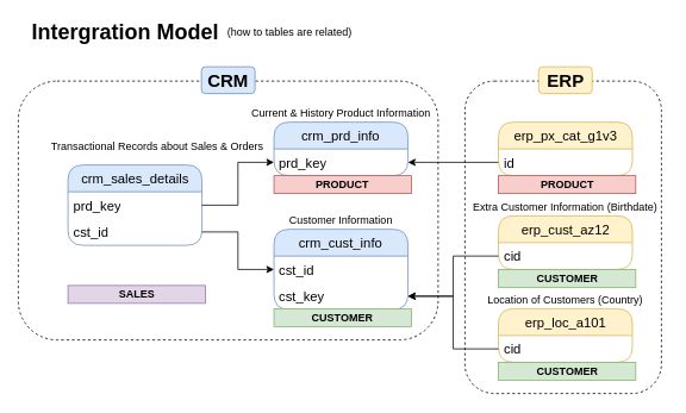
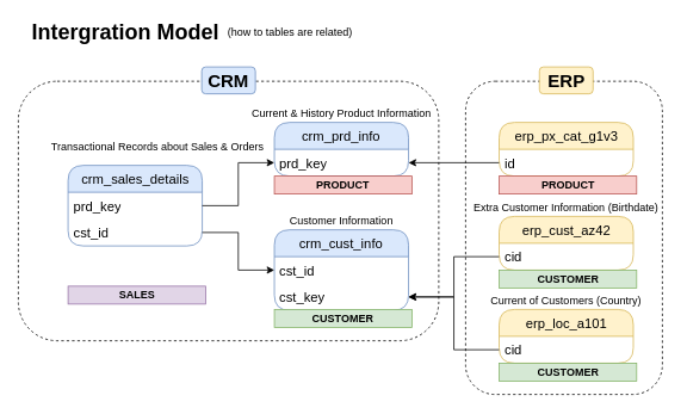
  <mxCell id="0" />
  <mxCell id="1" parent="0" />
  <mxCell id="2" value="" style="rounded=1;whiteSpace=wrap;html=1;fillColor=none;dashed=1;" parent="1" vertex="1"><mxGeometry x="520" y="90" width="220" height="350" as="geometry" /></mxCell>
  <mxCell id="3" value="&lt;span style=&quot;font-size: 24px;&quot;&gt;&lt;b&gt;Intergration Model&lt;/b&gt;&lt;/span&gt;" style="text;html=1;align=center;verticalAlign=middle;whiteSpace=wrap;rounded=0;" parent="1" vertex="1"><mxGeometry x="20" y="20" width="240" height="30" as="geometry" /></mxCell>
  <mxCell id="4" value="(how to tables are related)" style="text;html=1;align=center;verticalAlign=middle;whiteSpace=wrap;rounded=0;" parent="1" vertex="1"><mxGeometry x="249" y="20" width="150" height="30" as="geometry" /></mxCell>
  <mxCell id="5" value="crm_cust_info" style="swimlane;fontStyle=0;childLayout=stackLayout;horizontal=1;startSize=30;horizontalStack=0;resizeParent=1;resizeParentMax=0;resizeLast=0;collapsible=1;marginBottom=0;whiteSpace=wrap;html=1;fillColor=#dae8fc;strokeColor=#6c8ebf;rounded=1;arcSize=19;fontSize=15;" parent="1" vertex="1"><mxGeometry x="306.24" y="256" width="150" height="90" as="geometry"><mxRectangle x="50" y="80" width="60" height="30" as="alternateBounds" /></mxGeometry></mxCell>
  <mxCell id="6" value="cst_id" style="text;align=left;verticalAlign=middle;spacingLeft=4;spacingRight=4;overflow=hidden;points=[[0,0.5],[1,0.5]];portConstraint=eastwest;rotatable=0;whiteSpace=wrap;html=1;rounded=1;fontSize=15;" parent="5" vertex="1"><mxGeometry y="30" width="150" height="30" as="geometry" /></mxCell>
  <mxCell id="7" value="cst_key" style="text;align=left;verticalAlign=middle;spacingLeft=4;spacingRight=4;overflow=hidden;points=[[0,0.5],[1,0.5]];portConstraint=eastwest;rotatable=0;whiteSpace=wrap;html=1;rounded=1;fontSize=15;" parent="5" vertex="1"><mxGeometry y="60" width="150" height="30" as="geometry" /></mxCell>
  <mxCell id="8" value="Customer Information" style="text;html=1;align=center;verticalAlign=middle;whiteSpace=wrap;rounded=0;" parent="1" vertex="1"><mxGeometry x="314.99" y="236" width="132.5" height="20" as="geometry" /></mxCell>
  <mxCell id="9" value="crm_prd_info" style="swimlane;fontStyle=0;childLayout=stackLayout;horizontal=1;startSize=30;horizontalStack=0;resizeParent=1;resizeParentMax=0;resizeLast=0;collapsible=1;marginBottom=0;whiteSpace=wrap;html=1;fillColor=#dae8fc;strokeColor=#6c8ebf;rounded=1;arcSize=19;fontSize=15;" parent="1" vertex="1"><mxGeometry x="306.24" y="136" width="150" height="60" as="geometry"><mxRectangle x="50" y="80" width="60" height="30" as="alternateBounds" /></mxGeometry></mxCell>
  <mxCell id="10" value="prd_key" style="text;align=left;verticalAlign=middle;spacingLeft=4;spacingRight=4;overflow=hidden;points=[[0,0.5],[1,0.5]];portConstraint=eastwest;rotatable=0;whiteSpace=wrap;html=1;rounded=1;fontSize=15;" parent="9" vertex="1"><mxGeometry y="30" width="150" height="30" as="geometry" /></mxCell>
  <mxCell id="11" value="Current &amp;amp; History Product Information" style="text;html=1;align=center;verticalAlign=middle;whiteSpace=wrap;rounded=0;" parent="1" vertex="1"><mxGeometry x="270.62" y="116" width="221.25" height="20" as="geometry" /></mxCell>
  <mxCell id="12" value="crm_sales_details" style="swimlane;fontStyle=0;childLayout=stackLayout;horizontal=1;startSize=30;horizontalStack=0;resizeParent=1;resizeParentMax=0;resizeLast=0;collapsible=1;marginBottom=0;whiteSpace=wrap;html=1;fillColor=#dae8fc;strokeColor=#6c8ebf;rounded=1;arcSize=19;fontSize=15;" parent="1" vertex="1"><mxGeometry x="75.62" y="184" width="150" height="90" as="geometry"><mxRectangle x="50" y="80" width="60" height="30" as="alternateBounds" /></mxGeometry></mxCell>
  <mxCell id="13" value="prd_key" style="text;align=left;verticalAlign=middle;spacingLeft=4;spacingRight=4;overflow=hidden;points=[[0,0.5],[1,0.5]];portConstraint=eastwest;rotatable=0;whiteSpace=wrap;html=1;rounded=1;fontSize=15;" parent="12" vertex="1"><mxGeometry y="30" width="150" height="30" as="geometry" /></mxCell>
  <mxCell id="14" value="cst_id" style="text;align=left;verticalAlign=middle;spacingLeft=4;spacingRight=4;overflow=hidden;points=[[0,0.5],[1,0.5]];portConstraint=eastwest;rotatable=0;whiteSpace=wrap;html=1;rounded=1;fontSize=15;" parent="12" vertex="1"><mxGeometry y="60" width="150" height="30" as="geometry" /></mxCell>
  <mxCell id="15" value="Transactional Records about Sales &amp;amp; Orders" style="text;html=1;align=center;verticalAlign=middle;whiteSpace=wrap;rounded=0;" parent="1" vertex="1"><mxGeometry x="55.62" y="154" width="240" height="20" as="geometry" /></mxCell>
  <mxCell id="16" style="edgeStyle=orthogonalEdgeStyle;rounded=0;orthogonalLoop=1;jettySize=auto;html=1;entryX=0;entryY=0.5;entryDx=0;entryDy=0;" parent="1" source="13" target="10" edge="1"><mxGeometry relative="1" as="geometry" /></mxCell>
  <mxCell id="17" style="edgeStyle=orthogonalEdgeStyle;rounded=0;orthogonalLoop=1;jettySize=auto;html=1;entryX=0;entryY=0.5;entryDx=0;entryDy=0;" parent="1" source="14" target="6" edge="1"><mxGeometry relative="1" as="geometry" /></mxCell>
- <mxCell id="18" value="erp_cust_az12" style="swimlane;fontStyle=0;childLayout=stackLayout;horizontal=1;startSize=30;horizontalStack=0;resizeParent=1;resizeParentMax=0;resizeLast=0;collapsible=1;marginBottom=0;whiteSpace=wrap;html=1;fillColor=#fff2cc;strokeColor=#d6b656;rounded=1;arcSize=19;fontSize=15;" parent="1" vertex="1"><mxGeometry x="557.5" y="241" width="150" height="60" as="geometry"><mxRectangle x="50" y="80" width="60" height="30" as="alternateBounds" /></mxGeometry></mxCell>
+ <mxCell id="18" value="erp_cust_az42" style="swimlane;fontStyle=0;childLayout=stackLayout;horizontal=1;startSize=30;horizontalStack=0;resizeParent=1;resizeParentMax=0;resizeLast=0;collapsible=1;marginBottom=0;whiteSpace=wrap;html=1;fillColor=#fff2cc;strokeColor=#d6b656;rounded=1;arcSize=19;fontSize=15;" parent="1" vertex="1"><mxGeometry x="557.5" y="241" width="150" height="60" as="geometry"><mxRectangle x="50" y="80" width="60" height="30" as="alternateBounds" /></mxGeometry></mxCell>
  <mxCell id="19" value="cid" style="text;align=left;verticalAlign=middle;spacingLeft=4;spacingRight=4;overflow=hidden;points=[[0,0.5],[1,0.5]];portConstraint=eastwest;rotatable=0;whiteSpace=wrap;html=1;rounded=1;fontSize=15;" parent="18" vertex="1"><mxGeometry y="30" width="150" height="30" as="geometry" /></mxCell>
  <mxCell id="20" value="Extra Customer Information (Birthdate)" style="text;html=1;align=center;verticalAlign=middle;whiteSpace=wrap;rounded=0;" parent="1" vertex="1"><mxGeometry x="520" y="221" width="225.01" height="20" as="geometry" /></mxCell>
  <mxCell id="21" value="erp_loc_a101" style="swimlane;fontStyle=0;childLayout=stackLayout;horizontal=1;startSize=30;horizontalStack=0;resizeParent=1;resizeParentMax=0;resizeLast=0;collapsible=1;marginBottom=0;whiteSpace=wrap;html=1;fillColor=#fff2cc;strokeColor=#d6b656;rounded=1;arcSize=19;fontSize=15;" parent="1" vertex="1"><mxGeometry x="557.5" y="345" width="150" height="60" as="geometry"><mxRectangle x="50" y="80" width="60" height="30" as="alternateBounds" /></mxGeometry></mxCell>
  <mxCell id="22" value="cid" style="text;align=left;verticalAlign=middle;spacingLeft=4;spacingRight=4;overflow=hidden;points=[[0,0.5],[1,0.5]];portConstraint=eastwest;rotatable=0;whiteSpace=wrap;html=1;rounded=1;fontSize=15;" parent="21" vertex="1"><mxGeometry y="30" width="150" height="30" as="geometry" /></mxCell>
- <mxCell id="23" value="Location of Customers (Country)" style="text;html=1;align=center;verticalAlign=middle;whiteSpace=wrap;rounded=0;" parent="1" vertex="1"><mxGeometry x="520" y="325" width="225.01" height="20" as="geometry" /></mxCell>
+ <mxCell id="23" value="Current of Customers (Country)" style="text;html=1;align=center;verticalAlign=middle;whiteSpace=wrap;rounded=0;" parent="1" vertex="1"><mxGeometry x="520" y="325" width="225.01" height="20" as="geometry" /></mxCell>
  <mxCell id="24" style="edgeStyle=orthogonalEdgeStyle;rounded=0;orthogonalLoop=1;jettySize=auto;html=1;" parent="1" source="19" target="7" edge="1"><mxGeometry relative="1" as="geometry" /></mxCell>
  <mxCell id="25" style="edgeStyle=orthogonalEdgeStyle;rounded=0;orthogonalLoop=1;jettySize=auto;html=1;entryX=1;entryY=0.5;entryDx=0;entryDy=0;" parent="1" source="22" target="7" edge="1"><mxGeometry relative="1" as="geometry" /></mxCell>
  <mxCell id="26" value="erp_px_cat_g1v3" style="swimlane;fontStyle=0;childLayout=stackLayout;horizontal=1;startSize=30;horizontalStack=0;resizeParent=1;resizeParentMax=0;resizeLast=0;collapsible=1;marginBottom=0;whiteSpace=wrap;html=1;fillColor=#fff2cc;strokeColor=#d6b656;rounded=1;arcSize=19;fontSize=15;" parent="1" vertex="1"><mxGeometry x="557.5" y="136" width="150" height="60" as="geometry"><mxRectangle x="50" y="80" width="60" height="30" as="alternateBounds" /></mxGeometry></mxCell>
  <mxCell id="27" value="id" style="text;align=left;verticalAlign=middle;spacingLeft=4;spacingRight=4;overflow=hidden;points=[[0,0.5],[1,0.5]];portConstraint=eastwest;rotatable=0;whiteSpace=wrap;html=1;rounded=1;fontSize=15;" parent="26" vertex="1"><mxGeometry y="30" width="150" height="30" as="geometry" /></mxCell>
  <mxCell id="28" value="" style="rounded=1;whiteSpace=wrap;html=1;fillColor=none;dashed=1;" parent="1" vertex="1"><mxGeometry x="20" y="90" width="470" height="290" as="geometry" /></mxCell>
  <mxCell id="29" style="edgeStyle=orthogonalEdgeStyle;rounded=0;orthogonalLoop=1;jettySize=auto;html=1;entryX=1;entryY=0.5;entryDx=0;entryDy=0;" parent="1" source="27" target="10" edge="1"><mxGeometry relative="1" as="geometry" /></mxCell>
  <mxCell id="30" value="&lt;b&gt;&lt;font style=&quot;font-size: 20px;&quot;&gt;CRM&lt;/font&gt;&lt;/b&gt;" style="text;html=1;align=center;verticalAlign=middle;whiteSpace=wrap;rounded=1;fillColor=#dae8fc;strokeColor=#6c8ebf;" parent="1" vertex="1"><mxGeometry x="225" y="74" width="60" height="30" as="geometry" /></mxCell>
  <mxCell id="31" value="&lt;b&gt;&lt;font style=&quot;font-size: 20px;&quot;&gt;ERP&lt;/font&gt;&lt;/b&gt;" style="text;html=1;align=center;verticalAlign=middle;whiteSpace=wrap;rounded=1;fillColor=#fff2cc;strokeColor=#d6b656;" parent="1" vertex="1"><mxGeometry x="602.51" y="74" width="60" height="30" as="geometry" /></mxCell>
  <mxCell id="32" value="&lt;b&gt;PRODUCT&lt;/b&gt;" style="text;html=1;strokeColor=#b85450;fillColor=#f8cecc;align=center;verticalAlign=middle;whiteSpace=wrap;overflow=hidden;" vertex="1" parent="1"><mxGeometry x="306.24" y="196" width="153.76" height="20" as="geometry" /></mxCell>
  <mxCell id="33" value="&lt;b&gt;PRODUCT&lt;/b&gt;" style="text;html=1;strokeColor=#b85450;fillColor=#f8cecc;align=center;verticalAlign=middle;whiteSpace=wrap;overflow=hidden;" vertex="1" parent="1"><mxGeometry x="557.5" y="196" width="153.76" height="20" as="geometry" /></mxCell>
  <mxCell id="34" value="&lt;b&gt;CUSTOMER&lt;/b&gt;" style="text;html=1;strokeColor=#82b366;fillColor=#d5e8d4;align=center;verticalAlign=middle;whiteSpace=wrap;overflow=hidden;" vertex="1" parent="1"><mxGeometry x="306.24" y="345" width="153.76" height="20" as="geometry" /></mxCell>
  <mxCell id="35" value="&lt;b&gt;CUSTOMER&lt;/b&gt;" style="text;html=1;strokeColor=#82b366;fillColor=#d5e8d4;align=center;verticalAlign=middle;whiteSpace=wrap;overflow=hidden;" vertex="1" parent="1"><mxGeometry x="557.5" y="301" width="153.76" height="20" as="geometry" /></mxCell>
  <mxCell id="36" value="&lt;b&gt;CUSTOMER&lt;/b&gt;" style="text;html=1;strokeColor=#82b366;fillColor=#d5e8d4;align=center;verticalAlign=middle;whiteSpace=wrap;overflow=hidden;" vertex="1" parent="1"><mxGeometry x="557.5" y="405" width="153.76" height="20" as="geometry" /></mxCell>
  <mxCell id="37" value="&lt;b&gt;SALES&lt;/b&gt;" style="text;html=1;strokeColor=#9673a6;fillColor=#e1d5e7;align=center;verticalAlign=middle;whiteSpace=wrap;overflow=hidden;" vertex="1" parent="1"><mxGeometry x="75.62" y="319" width="153.76" height="20" as="geometry" /></mxCell>
